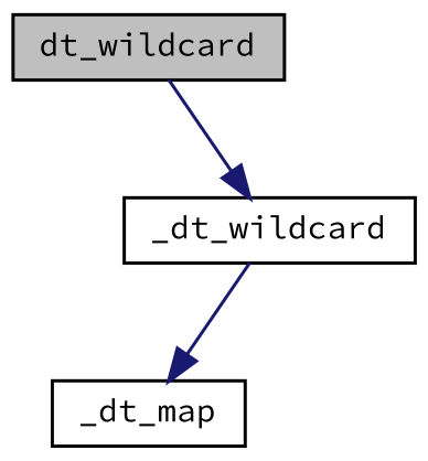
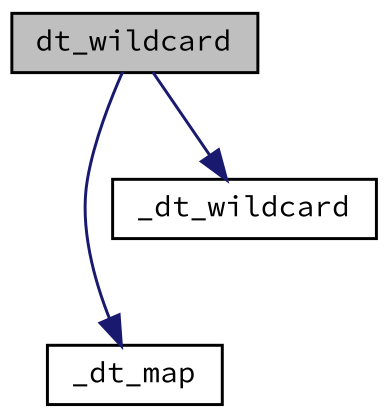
  digraph {
    fontname="Source Code Pro"
    rankdir=TB
    node [color=black fontname="Source Code Pro" fontsize=10 shape=record]
    edge [color=midnightblue fontname="Source Code Pro" fontsize=10 labelfontname=Helvetica labelfontsize=10 style=solid]
    n1 [fillcolor=grey75 fontcolor=black height=0.2 label=dt_wildcard style=filled width=0.4]
    n2 [height=0.2 label=_dt_map width=0.4]
    n3 [height=0.2 label=_dt_wildcard width=0.4]
-   n3 -> n2
+   n1 -> n2
    n1 -> n3
  }
